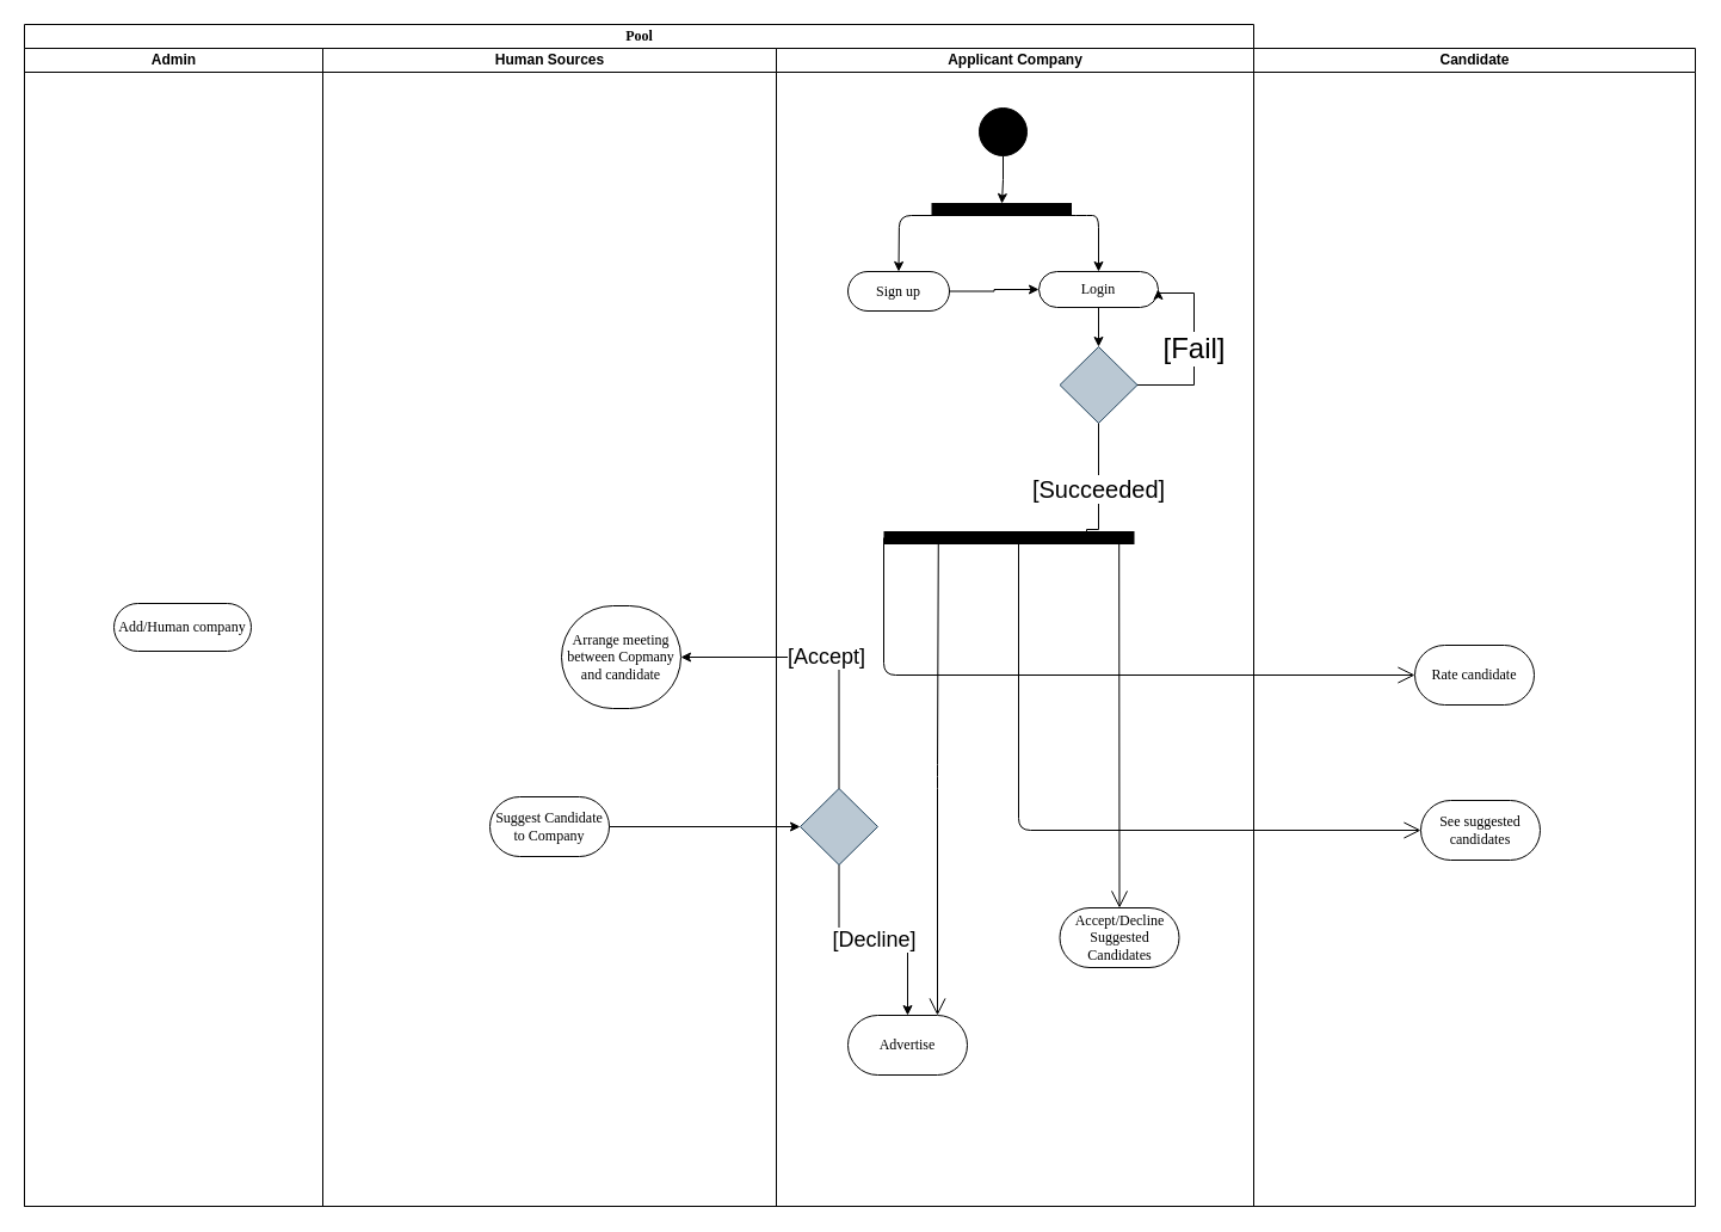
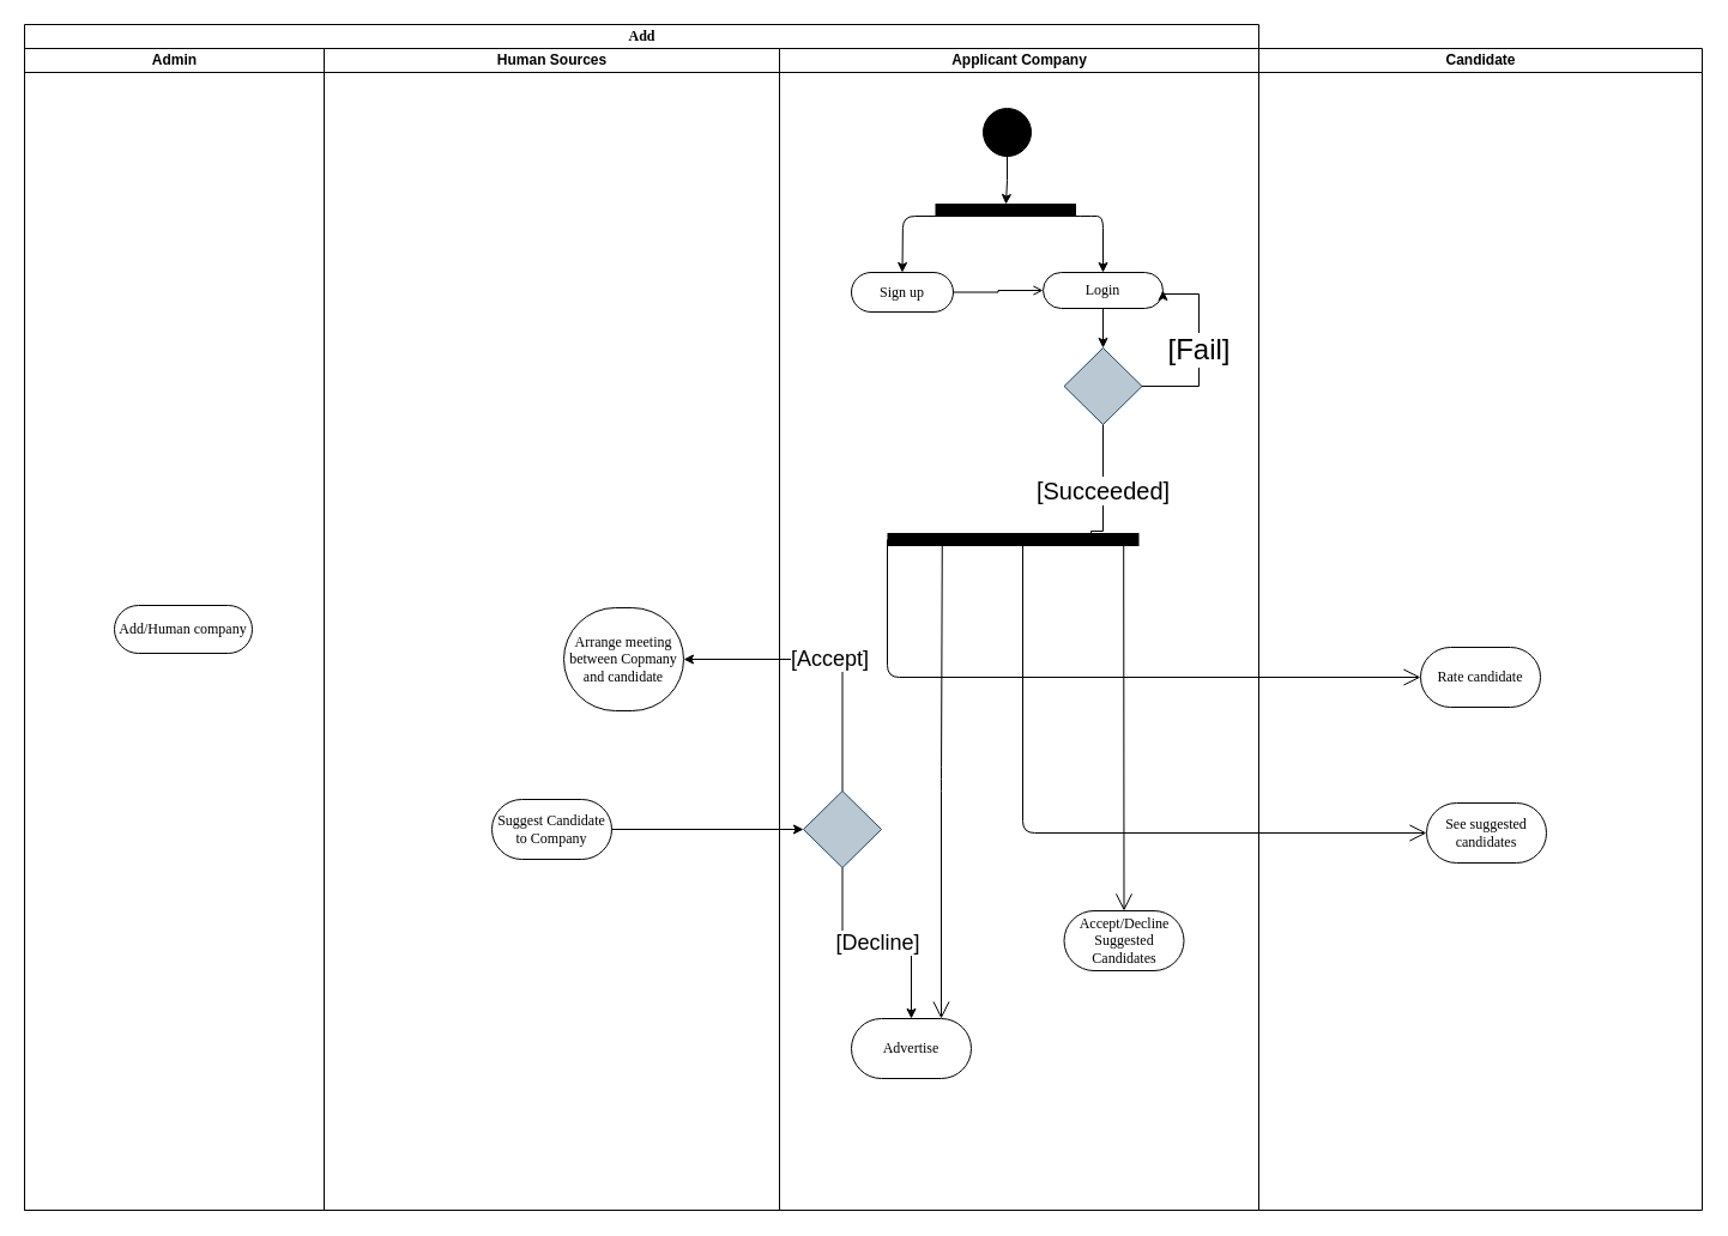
  <mxCell id="0" />
  <mxCell id="1" parent="0" />
- <mxCell id="2" value="Pool" style="swimlane;html=1;childLayout=stackLayout;startSize=20;rounded=0;shadow=0;comic=0;labelBackgroundColor=none;strokeWidth=1;fontFamily=Verdana;fontSize=12;align=center;" parent="1" vertex="1"><mxGeometry x="20" y="20" width="1030" height="990" as="geometry" /></mxCell>
+ <mxCell id="2" value="Add" style="swimlane;html=1;childLayout=stackLayout;startSize=20;rounded=0;shadow=0;comic=0;labelBackgroundColor=none;strokeWidth=1;fontFamily=Verdana;fontSize=12;align=center;" parent="1" vertex="1"><mxGeometry x="20" y="20" width="1030" height="990" as="geometry" /></mxCell>
  <mxCell id="3" value="Admin" style="swimlane;html=1;startSize=20;" parent="2" vertex="1"><mxGeometry y="20" width="250" height="970" as="geometry" /></mxCell>
  <mxCell id="4" value="Add/Human company" style="rounded=1;whiteSpace=wrap;html=1;shadow=0;comic=0;labelBackgroundColor=none;strokeWidth=1;fontFamily=Verdana;fontSize=12;align=center;arcSize=50;" vertex="1" parent="3"><mxGeometry x="75" y="465" width="115" height="40" as="geometry" /></mxCell>
  <mxCell id="5" value="Human Sources" style="swimlane;html=1;startSize=20;" parent="2" vertex="1"><mxGeometry x="250" y="20" width="380" height="970" as="geometry" /></mxCell>
  <mxCell id="6" value="Arrange meeting between Copmany and candidate&lt;br&gt;" style="rounded=1;whiteSpace=wrap;html=1;shadow=0;comic=0;labelBackgroundColor=none;strokeWidth=1;fontFamily=Verdana;fontSize=12;align=center;arcSize=50;" vertex="1" parent="5"><mxGeometry x="200" y="467" width="100" height="86" as="geometry" /></mxCell>
  <mxCell id="7" value="Suggest Candidate to Company" style="rounded=1;whiteSpace=wrap;html=1;shadow=0;comic=0;labelBackgroundColor=none;strokeWidth=1;fontFamily=Verdana;fontSize=12;align=center;arcSize=50;" vertex="1" parent="5"><mxGeometry x="140" y="627" width="100" height="50" as="geometry" /></mxCell>
  <mxCell id="8" value="Applicant Company" style="swimlane;html=1;startSize=20;" parent="2" vertex="1"><mxGeometry x="630" y="20" width="400" height="970" as="geometry" /></mxCell>
  <mxCell id="9" value="" style="ellipse;whiteSpace=wrap;html=1;rounded=0;shadow=0;comic=0;labelBackgroundColor=none;strokeWidth=1;fillColor=#000000;fontFamily=Verdana;fontSize=12;align=center;" parent="8" vertex="1"><mxGeometry x="170" y="50" width="40" height="40" as="geometry" /></mxCell>
  <mxCell id="10" value="Login" style="rounded=1;whiteSpace=wrap;html=1;shadow=0;comic=0;labelBackgroundColor=none;strokeWidth=1;fontFamily=Verdana;fontSize=12;align=center;arcSize=50;" parent="8" vertex="1"><mxGeometry x="220" y="187" width="100" height="30" as="geometry" /></mxCell>
  <mxCell id="11" value="" style="rhombus;whiteSpace=wrap;html=1;color=black;fillColor=#bac8d3;strokeColor=#23445d;" parent="8" vertex="1"><mxGeometry x="237.5" y="250" width="65" height="64" as="geometry" /></mxCell>
  <mxCell id="12" value="&lt;span style=&quot;font-size: 24px&quot;&gt;[Fail]&lt;/span&gt;" style="edgeStyle=orthogonalEdgeStyle;rounded=0;orthogonalLoop=1;jettySize=auto;html=1;exitX=1;exitY=0.5;exitDx=0;exitDy=0;entryX=1;entryY=0.5;entryDx=0;entryDy=0;" parent="8" source="11" target="10" edge="1"><mxGeometry x="-0.008" relative="1" as="geometry"><mxPoint x="20" y="130" as="targetPoint" /><Array as="points"><mxPoint x="350" y="282" /><mxPoint x="350" y="205" /></Array><mxPoint as="offset" /></mxGeometry></mxCell>
  <mxCell id="13" value="" style="line;strokeWidth=11;fillColor=none;align=left;verticalAlign=middle;spacingTop=-1;spacingLeft=3;spacingRight=3;rotatable=0;labelPosition=right;points=[];portConstraint=eastwest;fontStyle=1" parent="8" vertex="1"><mxGeometry x="90" y="400" width="210" height="20" as="geometry" /></mxCell>
  <mxCell id="14" style="edgeStyle=orthogonalEdgeStyle;rounded=0;orthogonalLoop=1;jettySize=auto;html=1;exitX=0.5;exitY=1;exitDx=0;exitDy=0;" parent="8" source="10" edge="1"><mxGeometry relative="1" as="geometry"><mxPoint x="270" y="250" as="targetPoint" /></mxGeometry></mxCell>
  <mxCell id="15" value="&lt;font style=&quot;font-size: 20px&quot;&gt;[Succeeded]&lt;/font&gt;" style="edgeStyle=orthogonalEdgeStyle;rounded=0;orthogonalLoop=1;jettySize=auto;html=1;exitX=0.5;exitY=1;exitDx=0;exitDy=0;" parent="8" edge="1" source="11"><mxGeometry relative="1" as="geometry"><mxPoint x="260" y="413" as="targetPoint" /><mxPoint x="260" y="333" as="sourcePoint" /><Array as="points"><mxPoint x="270" y="403" /><mxPoint x="260" y="403" /></Array></mxGeometry></mxCell>
  <mxCell id="16" value="&lt;span style=&quot;font-size: 24px&quot;&gt;[Fail]&lt;/span&gt;" style="edgeStyle=orthogonalEdgeStyle;rounded=0;orthogonalLoop=1;jettySize=auto;html=1;exitX=1;exitY=0.5;exitDx=0;exitDy=0;entryX=1;entryY=0.5;entryDx=0;entryDy=0;" parent="8" edge="1"><mxGeometry x="-0.008" relative="1" as="geometry"><mxPoint x="157.5" y="515" as="targetPoint" /><Array as="points"><mxPoint x="187.5" y="592" /><mxPoint x="187.5" y="515" /></Array><mxPoint as="offset" /></mxGeometry></mxCell>
  <mxCell id="17" value="" style="endArrow=open;endFill=1;endSize=12;html=1;" parent="8" edge="1"><mxGeometry width="160" relative="1" as="geometry"><mxPoint x="245.6" y="710" as="sourcePoint" /><mxPoint x="245.6" y="710" as="targetPoint" /></mxGeometry></mxCell>
  <mxCell id="18" value="" style="endArrow=open;endFill=1;endSize=12;html=1;exitX=0.939;exitY=0.657;exitDx=0;exitDy=0;exitPerimeter=0;entryX=0.5;entryY=0;entryDx=0;entryDy=0;" parent="8" edge="1" target="23" source="13"><mxGeometry width="160" relative="1" as="geometry"><mxPoint x="258.1" y="410" as="sourcePoint" /><mxPoint x="281.91" y="710" as="targetPoint" /></mxGeometry></mxCell>
  <mxCell id="19" value="" style="endArrow=open;endFill=1;endSize=12;html=1;entryX=0;entryY=0.5;entryDx=0;entryDy=0;" edge="1" parent="8" target="34"><mxGeometry width="160" relative="1" as="geometry"><mxPoint x="203" y="410" as="sourcePoint" /><mxPoint x="203" y="640" as="targetPoint" /><Array as="points"><mxPoint x="203" y="655" /></Array></mxGeometry></mxCell>
  <mxCell id="20" value="Advertise" style="rounded=1;whiteSpace=wrap;html=1;shadow=0;comic=0;labelBackgroundColor=none;strokeWidth=1;fontFamily=Verdana;fontSize=12;align=center;arcSize=50;" vertex="1" parent="8"><mxGeometry x="60" y="810" width="100" height="50" as="geometry" /></mxCell>
- <mxCell id="21" style="edgeStyle=orthogonalEdgeStyle;rounded=0;orthogonalLoop=1;jettySize=auto;html=1;exitX=1;exitY=0.5;exitDx=0;exitDy=0;entryX=0;entryY=0.5;entryDx=0;entryDy=0;" edge="1" parent="8" source="22" target="10"><mxGeometry relative="1" as="geometry" /></mxCell>
+ <mxCell id="21" style="edgeStyle=orthogonalEdgeStyle;rounded=0;orthogonalLoop=1;jettySize=auto;html=1;exitX=1;exitY=0.5;exitDx=0;exitDy=0;entryX=0;entryY=0.5;entryDx=0;entryDy=0;endArrow=open;" edge="1" parent="8" source="22" target="10"><mxGeometry relative="1" as="geometry" /></mxCell>
  <mxCell id="22" value="Sign up" style="rounded=1;whiteSpace=wrap;html=1;shadow=0;comic=0;labelBackgroundColor=none;strokeWidth=1;fontFamily=Verdana;fontSize=12;align=center;arcSize=50;" vertex="1" parent="8"><mxGeometry x="60" y="187" width="85" height="33" as="geometry" /></mxCell>
  <mxCell id="23" value="Accept/Decline Suggested Candidates" style="rounded=1;whiteSpace=wrap;html=1;shadow=0;comic=0;labelBackgroundColor=none;strokeWidth=1;fontFamily=Verdana;fontSize=12;align=center;arcSize=50;" vertex="1" parent="8"><mxGeometry x="237.5" y="720" width="100" height="50" as="geometry" /></mxCell>
  <mxCell id="24" value="" style="line;strokeWidth=11;fillColor=none;align=left;verticalAlign=middle;spacingTop=-1;spacingLeft=3;spacingRight=3;rotatable=0;labelPosition=right;points=[];portConstraint=eastwest;fontStyle=1" vertex="1" parent="8"><mxGeometry x="130" y="125" width="117.5" height="20" as="geometry" /></mxCell>
  <mxCell id="25" value="" style="endArrow=open;endFill=1;endSize=12;html=1;entryX=0;entryY=0.5;entryDx=0;entryDy=0;" edge="1" parent="8" target="33"><mxGeometry width="160" relative="1" as="geometry"><mxPoint x="90" y="410" as="sourcePoint" /><mxPoint x="90" y="790" as="targetPoint" /><Array as="points"><mxPoint x="90" y="525" /></Array></mxGeometry></mxCell>
  <mxCell id="26" value="" style="endArrow=open;endFill=1;endSize=12;html=1;entryX=0.75;entryY=0;entryDx=0;entryDy=0;exitX=0.218;exitY=0.729;exitDx=0;exitDy=0;exitPerimeter=0;" edge="1" parent="8" source="13" target="20"><mxGeometry width="160" relative="1" as="geometry"><mxPoint x="109.29" y="410" as="sourcePoint" /><mxPoint x="109.29" y="790" as="targetPoint" /><Array as="points"><mxPoint x="135" y="610" /></Array></mxGeometry></mxCell>
  <mxCell id="27" value="" style="rhombus;whiteSpace=wrap;html=1;color=black;fillColor=#bac8d3;strokeColor=#23445d;" vertex="1" parent="8"><mxGeometry x="20" y="620" width="65" height="64" as="geometry" /></mxCell>
  <mxCell id="28" value="&lt;font style=&quot;font-size: 18px&quot;&gt;[Decline]&lt;/font&gt;" style="edgeStyle=orthogonalEdgeStyle;rounded=0;orthogonalLoop=1;jettySize=auto;html=1;exitX=0.5;exitY=1;exitDx=0;exitDy=0;entryX=0.5;entryY=0;entryDx=0;entryDy=0;" edge="1" parent="8" source="27" target="20"><mxGeometry relative="1" as="geometry"><mxPoint x="53.0" y="760" as="targetPoint" /></mxGeometry></mxCell>
  <mxCell id="29" style="edgeStyle=orthogonalEdgeStyle;rounded=0;orthogonalLoop=1;jettySize=auto;html=1;exitX=1;exitY=0.5;exitDx=0;exitDy=0;" edge="1" parent="2" source="7" target="27"><mxGeometry relative="1" as="geometry" /></mxCell>
  <mxCell id="30" value="&lt;font style=&quot;font-size: 18px&quot;&gt;[Accept]&lt;/font&gt;" style="edgeStyle=orthogonalEdgeStyle;rounded=0;orthogonalLoop=1;jettySize=auto;html=1;exitX=0.5;exitY=0;exitDx=0;exitDy=0;entryX=1;entryY=0.5;entryDx=0;entryDy=0;" edge="1" parent="2" source="27" target="6"><mxGeometry relative="1" as="geometry"><mxPoint x="683" y="520" as="targetPoint" /></mxGeometry></mxCell>
  <mxCell id="31" value="Candidate" style="swimlane;html=1;startSize=20;" parent="1" vertex="1"><mxGeometry x="1050" y="40" width="370" height="970" as="geometry" /></mxCell>
  <mxCell id="32" value="&lt;span style=&quot;font-size: 24px&quot;&gt;[Fail]&lt;/span&gt;" style="edgeStyle=orthogonalEdgeStyle;rounded=0;orthogonalLoop=1;jettySize=auto;html=1;exitX=1;exitY=0.5;exitDx=0;exitDy=0;entryX=1;entryY=0.5;entryDx=0;entryDy=0;" parent="31" edge="1"><mxGeometry x="-0.008" relative="1" as="geometry"><mxPoint x="157.5" y="515" as="targetPoint" /><Array as="points"><mxPoint x="187.5" y="592" /><mxPoint x="187.5" y="515" /></Array><mxPoint as="offset" /></mxGeometry></mxCell>
  <mxCell id="33" value="Rate candidate" style="rounded=1;whiteSpace=wrap;html=1;shadow=0;comic=0;labelBackgroundColor=none;strokeWidth=1;fontFamily=Verdana;fontSize=12;align=center;arcSize=50;" vertex="1" parent="31"><mxGeometry x="135" y="500" width="100" height="50" as="geometry" /></mxCell>
  <mxCell id="34" value="See suggested candidates" style="rounded=1;whiteSpace=wrap;html=1;shadow=0;comic=0;labelBackgroundColor=none;strokeWidth=1;fontFamily=Verdana;fontSize=12;align=center;arcSize=50;" vertex="1" parent="31"><mxGeometry x="140" y="630" width="100" height="50" as="geometry" /></mxCell>
  <mxCell id="35" style="edgeStyle=orthogonalEdgeStyle;rounded=0;orthogonalLoop=1;jettySize=auto;html=1;exitX=0.5;exitY=1;exitDx=0;exitDy=0;" edge="1" parent="1" source="9"><mxGeometry relative="1" as="geometry"><mxPoint x="839" y="170" as="targetPoint" /></mxGeometry></mxCell>
  <mxCell id="36" value="" style="endArrow=classic;html=1;entryX=0.5;entryY=0;entryDx=0;entryDy=0;" edge="1" parent="1" target="22"><mxGeometry width="50" height="50" relative="1" as="geometry"><mxPoint x="810" y="180" as="sourcePoint" /><mxPoint x="730" y="180" as="targetPoint" /><Array as="points"><mxPoint x="810" y="180" /><mxPoint x="753" y="180" /></Array></mxGeometry></mxCell>
  <mxCell id="37" value="" style="endArrow=classic;html=1;entryX=0.5;entryY=0;entryDx=0;entryDy=0;" edge="1" parent="1" target="10"><mxGeometry width="50" height="50" relative="1" as="geometry"><mxPoint x="890" y="180" as="sourcePoint" /><mxPoint x="762.5" y="237" as="targetPoint" /><Array as="points"><mxPoint x="900" y="180" /><mxPoint x="920" y="180" /></Array></mxGeometry></mxCell>
